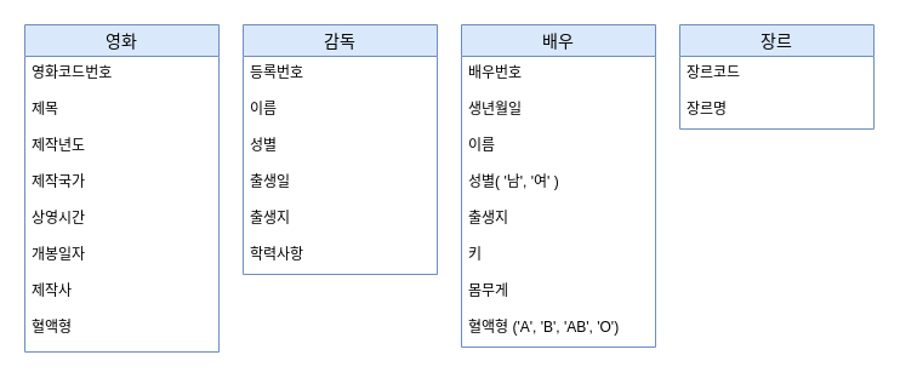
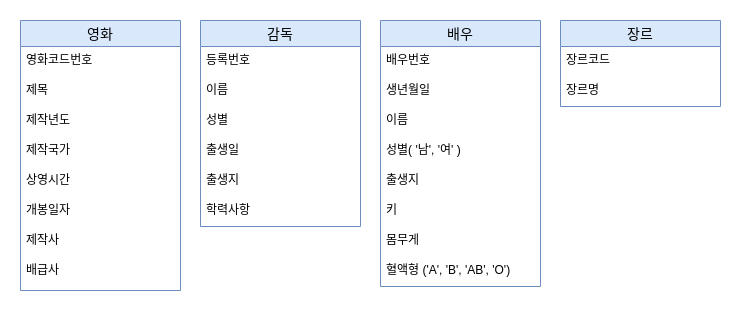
  <mxCell id="0" />
  <mxCell id="1" parent="0" />
  <mxCell id="2" value="영화" style="swimlane;fontStyle=0;childLayout=stackLayout;horizontal=1;startSize=26;horizontalStack=0;resizeParent=1;resizeParentMax=0;resizeLast=0;collapsible=1;marginBottom=0;align=center;fontSize=14;swimlaneLine=1;sketch=0;fillColor=#dae8fc;strokeColor=#6c8ebf;strokeWidth=1;perimeterSpacing=0;swimlaneFillColor=#ffffff;" vertex="1" parent="1"><mxGeometry x="20" y="20" width="160" height="270" as="geometry"><mxRectangle x="140" y="250" width="50" height="26" as="alternateBounds" /></mxGeometry></mxCell>
  <mxCell id="3" value="영화코드번호" style="text;strokeColor=none;fillColor=none;spacingLeft=4;spacingRight=4;overflow=hidden;rotatable=0;points=[[0,0.5],[1,0.5]];portConstraint=eastwest;fontSize=12;" vertex="1" parent="2"><mxGeometry y="26" width="160" height="30" as="geometry" /></mxCell>
  <mxCell id="4" value="제목" style="text;strokeColor=none;fillColor=none;spacingLeft=4;spacingRight=4;overflow=hidden;rotatable=0;points=[[0,0.5],[1,0.5]];portConstraint=eastwest;fontSize=12;" vertex="1" parent="2"><mxGeometry y="56" width="160" height="30" as="geometry" /></mxCell>
  <mxCell id="5" value="제작년도" style="text;strokeColor=none;fillColor=none;spacingLeft=4;spacingRight=4;overflow=hidden;rotatable=0;points=[[0,0.5],[1,0.5]];portConstraint=eastwest;fontSize=12;" vertex="1" parent="2"><mxGeometry y="86" width="160" height="30" as="geometry" /></mxCell>
  <mxCell id="6" value="제작국가" style="text;strokeColor=none;fillColor=none;spacingLeft=4;spacingRight=4;overflow=hidden;rotatable=0;points=[[0,0.5],[1,0.5]];portConstraint=eastwest;fontSize=12;" vertex="1" parent="2"><mxGeometry y="116" width="160" height="30" as="geometry" /></mxCell>
  <mxCell id="7" value="상영시간&#10;" style="text;strokeColor=none;fillColor=none;spacingLeft=4;spacingRight=4;overflow=hidden;rotatable=0;points=[[0,0.5],[1,0.5]];portConstraint=eastwest;fontSize=12;" vertex="1" parent="2"><mxGeometry y="146" width="160" height="30" as="geometry" /></mxCell>
  <mxCell id="8" value="개봉일자&#10;" style="text;strokeColor=none;fillColor=none;spacingLeft=4;spacingRight=4;overflow=hidden;rotatable=0;points=[[0,0.5],[1,0.5]];portConstraint=eastwest;fontSize=12;" vertex="1" parent="2"><mxGeometry y="176" width="160" height="30" as="geometry" /></mxCell>
  <mxCell id="9" value="제작사&#10;" style="text;strokeColor=none;fillColor=none;spacingLeft=4;spacingRight=4;overflow=hidden;rotatable=0;points=[[0,0.5],[1,0.5]];portConstraint=eastwest;fontSize=12;" vertex="1" parent="2"><mxGeometry y="206" width="160" height="30" as="geometry" /></mxCell>
- <mxCell id="10" value="혈액형" style="text;strokeColor=none;fillColor=none;spacingLeft=4;spacingRight=4;overflow=hidden;rotatable=0;points=[[0,0.5],[1,0.5]];portConstraint=eastwest;fontSize=12;" vertex="1" parent="2"><mxGeometry y="236" width="160" height="34" as="geometry" /></mxCell>
+ <mxCell id="10" value="배급사" style="text;strokeColor=none;fillColor=none;spacingLeft=4;spacingRight=4;overflow=hidden;rotatable=0;points=[[0,0.5],[1,0.5]];portConstraint=eastwest;fontSize=12;" vertex="1" parent="2"><mxGeometry y="236" width="160" height="34" as="geometry" /></mxCell>
  <mxCell id="11" value="감독" style="swimlane;fontStyle=0;childLayout=stackLayout;horizontal=1;startSize=26;horizontalStack=0;resizeParent=1;resizeParentMax=0;resizeLast=0;collapsible=1;marginBottom=0;align=center;fontSize=14;swimlaneLine=1;sketch=0;fillColor=#dae8fc;strokeColor=#6c8ebf;strokeWidth=1;perimeterSpacing=0;swimlaneFillColor=#ffffff;" vertex="1" parent="1"><mxGeometry x="200" y="20" width="160" height="206" as="geometry"><mxRectangle x="140" y="250" width="50" height="26" as="alternateBounds" /></mxGeometry></mxCell>
  <mxCell id="12" value="등록번호" style="text;strokeColor=none;fillColor=none;spacingLeft=4;spacingRight=4;overflow=hidden;rotatable=0;points=[[0,0.5],[1,0.5]];portConstraint=eastwest;fontSize=12;" vertex="1" parent="11"><mxGeometry y="26" width="160" height="30" as="geometry" /></mxCell>
  <mxCell id="13" value="이름" style="text;strokeColor=none;fillColor=none;spacingLeft=4;spacingRight=4;overflow=hidden;rotatable=0;points=[[0,0.5],[1,0.5]];portConstraint=eastwest;fontSize=12;" vertex="1" parent="11"><mxGeometry y="56" width="160" height="30" as="geometry" /></mxCell>
  <mxCell id="14" value="성별&#10;" style="text;strokeColor=none;fillColor=none;spacingLeft=4;spacingRight=4;overflow=hidden;rotatable=0;points=[[0,0.5],[1,0.5]];portConstraint=eastwest;fontSize=12;" vertex="1" parent="11"><mxGeometry y="86" width="160" height="30" as="geometry" /></mxCell>
  <mxCell id="15" value="출생일" style="text;strokeColor=none;fillColor=none;spacingLeft=4;spacingRight=4;overflow=hidden;rotatable=0;points=[[0,0.5],[1,0.5]];portConstraint=eastwest;fontSize=12;" vertex="1" parent="11"><mxGeometry y="116" width="160" height="30" as="geometry" /></mxCell>
  <mxCell id="16" value="출생지&#10;" style="text;strokeColor=none;fillColor=none;spacingLeft=4;spacingRight=4;overflow=hidden;rotatable=0;points=[[0,0.5],[1,0.5]];portConstraint=eastwest;fontSize=12;" vertex="1" parent="11"><mxGeometry y="146" width="160" height="30" as="geometry" /></mxCell>
  <mxCell id="17" value="학력사항&#10;" style="text;strokeColor=none;fillColor=none;spacingLeft=4;spacingRight=4;overflow=hidden;rotatable=0;points=[[0,0.5],[1,0.5]];portConstraint=eastwest;fontSize=12;" vertex="1" parent="11"><mxGeometry y="176" width="160" height="30" as="geometry" /></mxCell>
  <mxCell id="18" value="배우" style="swimlane;fontStyle=0;childLayout=stackLayout;horizontal=1;startSize=26;horizontalStack=0;resizeParent=1;resizeParentMax=0;resizeLast=0;collapsible=1;marginBottom=0;align=center;fontSize=14;swimlaneLine=1;sketch=0;fillColor=#dae8fc;strokeColor=#6c8ebf;strokeWidth=1;perimeterSpacing=0;swimlaneFillColor=#ffffff;" vertex="1" parent="1"><mxGeometry x="380" y="20" width="160" height="266" as="geometry"><mxRectangle x="140" y="250" width="50" height="26" as="alternateBounds" /></mxGeometry></mxCell>
  <mxCell id="19" value="배우번호" style="text;strokeColor=none;fillColor=none;spacingLeft=4;spacingRight=4;overflow=hidden;rotatable=0;points=[[0,0.5],[1,0.5]];portConstraint=eastwest;fontSize=12;" vertex="1" parent="18"><mxGeometry y="26" width="160" height="30" as="geometry" /></mxCell>
  <mxCell id="20" value="생년월일" style="text;strokeColor=none;fillColor=none;spacingLeft=4;spacingRight=4;overflow=hidden;rotatable=0;points=[[0,0.5],[1,0.5]];portConstraint=eastwest;fontSize=12;" vertex="1" parent="18"><mxGeometry y="56" width="160" height="30" as="geometry" /></mxCell>
  <mxCell id="21" value="이름&#10;" style="text;strokeColor=none;fillColor=none;spacingLeft=4;spacingRight=4;overflow=hidden;rotatable=0;points=[[0,0.5],[1,0.5]];portConstraint=eastwest;fontSize=12;" vertex="1" parent="18"><mxGeometry y="86" width="160" height="30" as="geometry" /></mxCell>
  <mxCell id="22" value="성별( '남', '여' )" style="text;strokeColor=none;fillColor=none;spacingLeft=4;spacingRight=4;overflow=hidden;rotatable=0;points=[[0,0.5],[1,0.5]];portConstraint=eastwest;fontSize=12;" vertex="1" parent="18"><mxGeometry y="116" width="160" height="30" as="geometry" /></mxCell>
  <mxCell id="23" value="출생지&#10;" style="text;strokeColor=none;fillColor=none;spacingLeft=4;spacingRight=4;overflow=hidden;rotatable=0;points=[[0,0.5],[1,0.5]];portConstraint=eastwest;fontSize=12;" vertex="1" parent="18"><mxGeometry y="146" width="160" height="30" as="geometry" /></mxCell>
  <mxCell id="24" value="키&#10;" style="text;strokeColor=none;fillColor=none;spacingLeft=4;spacingRight=4;overflow=hidden;rotatable=0;points=[[0,0.5],[1,0.5]];portConstraint=eastwest;fontSize=12;" vertex="1" parent="18"><mxGeometry y="176" width="160" height="30" as="geometry" /></mxCell>
  <mxCell id="25" value="몸무게&#10;" style="text;strokeColor=none;fillColor=none;spacingLeft=4;spacingRight=4;overflow=hidden;rotatable=0;points=[[0,0.5],[1,0.5]];portConstraint=eastwest;fontSize=12;" vertex="1" parent="18"><mxGeometry y="206" width="160" height="30" as="geometry" /></mxCell>
  <mxCell id="26" value="혈액형 ('A', 'B', 'AB', 'O')" style="text;strokeColor=none;fillColor=none;spacingLeft=4;spacingRight=4;overflow=hidden;rotatable=0;points=[[0,0.5],[1,0.5]];portConstraint=eastwest;fontSize=12;" vertex="1" parent="18"><mxGeometry y="236" width="160" height="30" as="geometry" /></mxCell>
  <mxCell id="27" value="장르" style="swimlane;fontStyle=0;childLayout=stackLayout;horizontal=1;startSize=26;horizontalStack=0;resizeParent=1;resizeParentMax=0;resizeLast=0;collapsible=1;marginBottom=0;align=center;fontSize=14;swimlaneLine=1;sketch=0;fillColor=#dae8fc;strokeColor=#6c8ebf;strokeWidth=1;perimeterSpacing=0;swimlaneFillColor=#ffffff;" vertex="1" parent="1"><mxGeometry x="560" y="20" width="160" height="86" as="geometry"><mxRectangle x="140" y="250" width="50" height="26" as="alternateBounds" /></mxGeometry></mxCell>
  <mxCell id="28" value="장르코드" style="text;strokeColor=none;fillColor=none;spacingLeft=4;spacingRight=4;overflow=hidden;rotatable=0;points=[[0,0.5],[1,0.5]];portConstraint=eastwest;fontSize=12;" vertex="1" parent="27"><mxGeometry y="26" width="160" height="30" as="geometry" /></mxCell>
  <mxCell id="29" value="장르명" style="text;strokeColor=none;fillColor=none;spacingLeft=4;spacingRight=4;overflow=hidden;rotatable=0;points=[[0,0.5],[1,0.5]];portConstraint=eastwest;fontSize=12;" vertex="1" parent="27"><mxGeometry y="56" width="160" height="30" as="geometry" /></mxCell>
